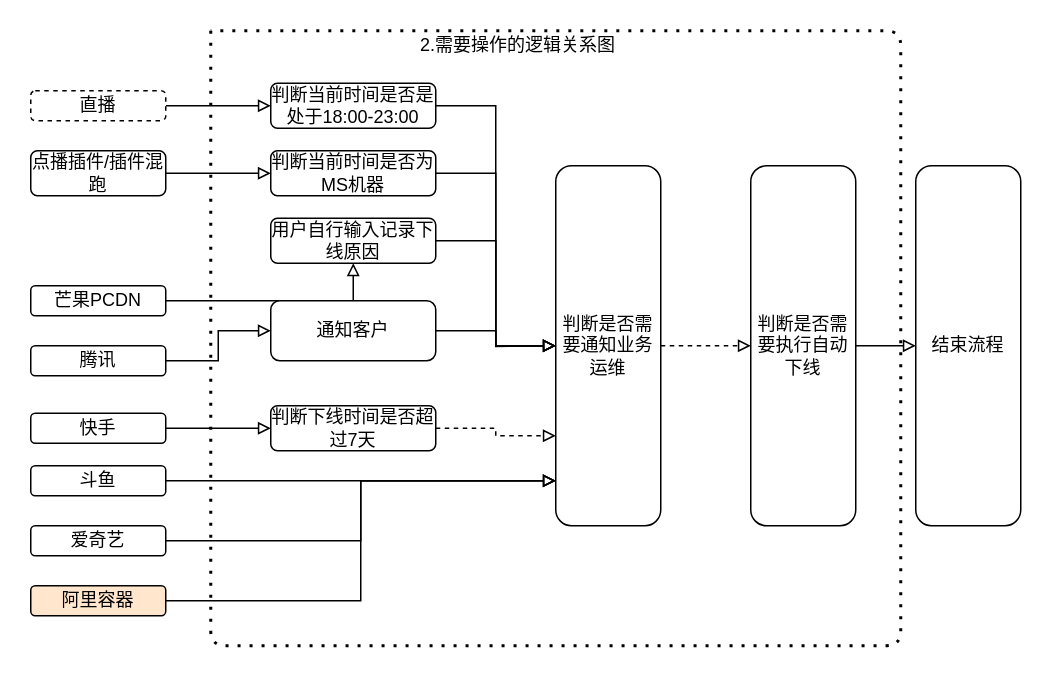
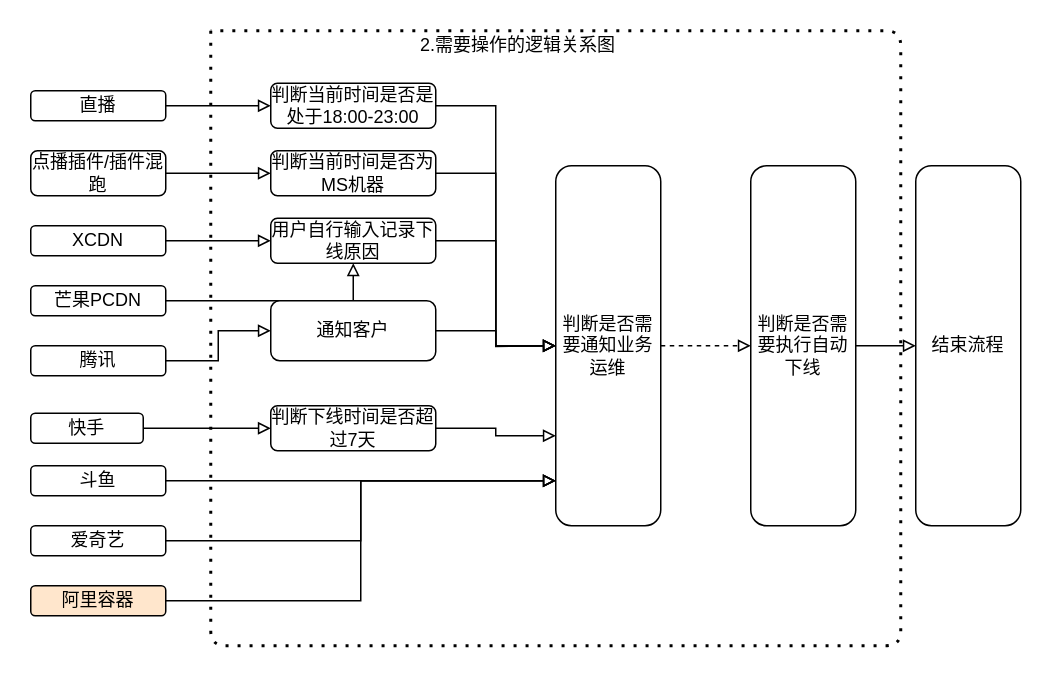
  <mxCell id="0" />
  <mxCell id="1" parent="0" />
  <mxCell id="2" style="edgeStyle=orthogonalEdgeStyle;rounded=0;orthogonalLoop=1;jettySize=auto;html=1;exitX=1;exitY=0.5;exitDx=0;exitDy=0;entryX=0;entryY=0.5;entryDx=0;entryDy=0;endArrow=block;endFill=0;" edge="1" parent="1" source="3" target="23"><mxGeometry relative="1" as="geometry" /></mxCell>
  <mxCell id="3" value="点播插件/插件混跑" style="rounded=1;whiteSpace=wrap;html=1;" vertex="1" parent="1"><mxGeometry x="20" y="100" width="90" height="30" as="geometry" /></mxCell>
  <mxCell id="4" style="edgeStyle=orthogonalEdgeStyle;rounded=0;orthogonalLoop=1;jettySize=auto;html=1;exitX=1;exitY=0.5;exitDx=0;exitDy=0;entryX=0;entryY=0.5;entryDx=0;entryDy=0;endArrow=block;endFill=0;" edge="1" parent="1" source="5" target="21"><mxGeometry relative="1" as="geometry" /></mxCell>
- <mxCell id="5" value="直播" style="rounded=1;whiteSpace=wrap;html=1;dashed=1;" vertex="1" parent="1"><mxGeometry x="20" y="60" width="90" height="20" as="geometry" /></mxCell>
+ <mxCell id="5" value="直播" style="rounded=1;whiteSpace=wrap;html=1;" vertex="1" parent="1"><mxGeometry x="20" y="60" width="90" height="20" as="geometry" /></mxCell>
+ <mxCell id="6" style="edgeStyle=orthogonalEdgeStyle;rounded=0;orthogonalLoop=1;jettySize=auto;html=1;exitX=1;exitY=0.5;exitDx=0;exitDy=0;entryX=0;entryY=0.5;entryDx=0;entryDy=0;endArrow=block;endFill=0;" edge="1" parent="1" source="7" target="25"><mxGeometry relative="1" as="geometry" /></mxCell>
+ <mxCell id="7" value="XCDN" style="rounded=1;whiteSpace=wrap;html=1;" vertex="1" parent="1"><mxGeometry x="20" y="150" width="90" height="20" as="geometry" /></mxCell>
  <mxCell id="8" style="edgeStyle=orthogonalEdgeStyle;rounded=0;orthogonalLoop=1;jettySize=auto;html=1;exitX=1;exitY=0.5;exitDx=0;exitDy=0;endArrow=block;endFill=0;" edge="1" parent="1" source="9" target="25"><mxGeometry relative="1" as="geometry" /></mxCell>
  <mxCell id="9" value="芒果PCDN" style="rounded=1;whiteSpace=wrap;html=1;" vertex="1" parent="1"><mxGeometry x="20" y="190" width="90" height="20" as="geometry" /></mxCell>
  <mxCell id="10" style="edgeStyle=orthogonalEdgeStyle;rounded=0;orthogonalLoop=1;jettySize=auto;html=1;exitX=1;exitY=0.5;exitDx=0;exitDy=0;entryX=0;entryY=0.875;entryDx=0;entryDy=0;entryPerimeter=0;endArrow=block;endFill=0;" edge="1" parent="1" source="11" target="29"><mxGeometry relative="1" as="geometry" /></mxCell>
  <mxCell id="11" value="阿里容器" style="rounded=1;whiteSpace=wrap;html=1;fillColor=#ffe6cc;" vertex="1" parent="1"><mxGeometry x="20" y="390" width="90" height="20" as="geometry" /></mxCell>
  <mxCell id="12" style="edgeStyle=orthogonalEdgeStyle;rounded=0;orthogonalLoop=1;jettySize=auto;html=1;exitX=1;exitY=0.5;exitDx=0;exitDy=0;entryX=0;entryY=0.5;entryDx=0;entryDy=0;endArrow=block;endFill=0;" edge="1" parent="1" source="13" target="27"><mxGeometry relative="1" as="geometry" /></mxCell>
  <mxCell id="13" value="腾讯" style="rounded=1;whiteSpace=wrap;html=1;" vertex="1" parent="1"><mxGeometry x="20" y="230" width="90" height="20" as="geometry" /></mxCell>
  <mxCell id="14" style="edgeStyle=orthogonalEdgeStyle;rounded=0;orthogonalLoop=1;jettySize=auto;html=1;exitX=1;exitY=0.5;exitDx=0;exitDy=0;entryX=0;entryY=0.875;entryDx=0;entryDy=0;entryPerimeter=0;endArrow=block;endFill=0;" edge="1" parent="1" source="15" target="29"><mxGeometry relative="1" as="geometry" /></mxCell>
  <mxCell id="15" value="爱奇艺" style="rounded=1;whiteSpace=wrap;html=1;" vertex="1" parent="1"><mxGeometry x="20" y="350" width="90" height="20" as="geometry" /></mxCell>
  <mxCell id="16" style="edgeStyle=orthogonalEdgeStyle;rounded=0;orthogonalLoop=1;jettySize=auto;html=1;exitX=1;exitY=0.5;exitDx=0;exitDy=0;entryX=0;entryY=0.875;entryDx=0;entryDy=0;entryPerimeter=0;endArrow=block;endFill=0;" edge="1" parent="1" source="17" target="29"><mxGeometry relative="1" as="geometry" /></mxCell>
  <mxCell id="17" value="斗鱼" style="rounded=1;whiteSpace=wrap;html=1;" vertex="1" parent="1"><mxGeometry x="20" y="310" width="90" height="20" as="geometry" /></mxCell>
  <mxCell id="18" style="edgeStyle=orthogonalEdgeStyle;rounded=0;orthogonalLoop=1;jettySize=auto;html=1;exitX=1;exitY=0.5;exitDx=0;exitDy=0;endArrow=block;endFill=0;" edge="1" parent="1" source="19" target="33"><mxGeometry relative="1" as="geometry" /></mxCell>
- <mxCell id="19" value="快手" style="rounded=1;whiteSpace=wrap;html=1;" vertex="1" parent="1"><mxGeometry x="20" y="275" width="90" height="20" as="geometry" /></mxCell>
+ <mxCell id="19" value="快手" style="rounded=1;whiteSpace=wrap;html=1;" vertex="1" parent="1"><mxGeometry x="20" y="275" width="75" height="20" as="geometry" /></mxCell>
  <mxCell id="20" style="edgeStyle=orthogonalEdgeStyle;rounded=0;orthogonalLoop=1;jettySize=auto;html=1;exitX=1;exitY=0.5;exitDx=0;exitDy=0;entryX=0;entryY=0.5;entryDx=0;entryDy=0;endArrow=block;endFill=0;" edge="1" parent="1" source="21" target="29"><mxGeometry relative="1" as="geometry" /></mxCell>
  <mxCell id="21" value="判断当前时间是否是处于18:00-23:00" style="rounded=1;whiteSpace=wrap;html=1;" vertex="1" parent="1"><mxGeometry x="180" y="55" width="110" height="30" as="geometry" /></mxCell>
  <mxCell id="22" style="edgeStyle=orthogonalEdgeStyle;rounded=0;orthogonalLoop=1;jettySize=auto;html=1;exitX=1;exitY=0.5;exitDx=0;exitDy=0;entryX=0;entryY=0.5;entryDx=0;entryDy=0;endArrow=block;endFill=0;" edge="1" parent="1" source="23" target="29"><mxGeometry relative="1" as="geometry" /></mxCell>
  <mxCell id="23" value="判断当前时间是否为MS机器" style="rounded=1;whiteSpace=wrap;html=1;" vertex="1" parent="1"><mxGeometry x="180" y="100" width="110" height="30" as="geometry" /></mxCell>
  <mxCell id="24" style="edgeStyle=orthogonalEdgeStyle;rounded=0;orthogonalLoop=1;jettySize=auto;html=1;exitX=1;exitY=0.5;exitDx=0;exitDy=0;endArrow=block;endFill=0;" edge="1" parent="1" source="25" target="29"><mxGeometry relative="1" as="geometry" /></mxCell>
  <mxCell id="25" value="用户自行输入记录下线原因" style="rounded=1;whiteSpace=wrap;html=1;" vertex="1" parent="1"><mxGeometry x="180" y="145" width="110" height="30" as="geometry" /></mxCell>
  <mxCell id="26" style="edgeStyle=orthogonalEdgeStyle;rounded=0;orthogonalLoop=1;jettySize=auto;html=1;exitX=1;exitY=0.5;exitDx=0;exitDy=0;endArrow=block;endFill=0;" edge="1" parent="1" source="27"><mxGeometry relative="1" as="geometry"><mxPoint x="370" y="230" as="targetPoint" /></mxGeometry></mxCell>
  <mxCell id="27" value="通知客户" style="rounded=1;whiteSpace=wrap;html=1;" vertex="1" parent="1"><mxGeometry x="180" y="200" width="110" height="40" as="geometry" /></mxCell>
  <mxCell id="28" style="edgeStyle=orthogonalEdgeStyle;rounded=0;orthogonalLoop=1;jettySize=auto;html=1;exitX=1;exitY=0.5;exitDx=0;exitDy=0;entryX=0;entryY=0.5;entryDx=0;entryDy=0;endArrow=block;endFill=0;dashed=1;" edge="1" parent="1" source="29" target="31"><mxGeometry relative="1" as="geometry" /></mxCell>
  <mxCell id="29" value="判断是否需要通知业务运维" style="rounded=1;whiteSpace=wrap;html=1;" vertex="1" parent="1"><mxGeometry x="370" y="110" width="70" height="240" as="geometry" /></mxCell>
  <mxCell id="30" style="edgeStyle=orthogonalEdgeStyle;rounded=0;orthogonalLoop=1;jettySize=auto;html=1;exitX=1;exitY=0.5;exitDx=0;exitDy=0;entryX=0;entryY=0.5;entryDx=0;entryDy=0;endArrow=block;endFill=0;" edge="1" parent="1" source="31" target="35"><mxGeometry relative="1" as="geometry" /></mxCell>
  <mxCell id="31" value="判断是否需要执行自动下线" style="rounded=1;whiteSpace=wrap;html=1;" vertex="1" parent="1"><mxGeometry x="500" y="110" width="70" height="240" as="geometry" /></mxCell>
- <mxCell id="32" style="edgeStyle=orthogonalEdgeStyle;rounded=0;orthogonalLoop=1;jettySize=auto;html=1;exitX=1;exitY=0.5;exitDx=0;exitDy=0;entryX=0;entryY=0.75;entryDx=0;entryDy=0;endArrow=block;endFill=0;dashed=1;" edge="1" parent="1" source="33" target="29"><mxGeometry relative="1" as="geometry" /></mxCell>
+ <mxCell id="32" style="edgeStyle=orthogonalEdgeStyle;rounded=0;orthogonalLoop=1;jettySize=auto;html=1;exitX=1;exitY=0.5;exitDx=0;exitDy=0;entryX=0;entryY=0.75;entryDx=0;entryDy=0;endArrow=block;endFill=0;" edge="1" parent="1" source="33" target="29"><mxGeometry relative="1" as="geometry" /></mxCell>
  <mxCell id="33" value="判断下线时间是否超过7天" style="rounded=1;whiteSpace=wrap;html=1;" vertex="1" parent="1"><mxGeometry x="180" y="270" width="110" height="30" as="geometry" /></mxCell>
  <mxCell id="34" value="2.需要操作的逻辑关系图" style="text;html=1;strokeColor=none;fillColor=none;align=center;verticalAlign=middle;whiteSpace=wrap;rounded=0;" vertex="1" parent="1"><mxGeometry x="275" y="20" width="140" height="20" as="geometry" /></mxCell>
  <mxCell id="35" value="结束流程" style="rounded=1;whiteSpace=wrap;html=1;" vertex="1" parent="1"><mxGeometry x="610" y="110" width="70" height="240" as="geometry" /></mxCell>
  <mxCell id="36" value="" style="endArrow=none;dashed=1;html=1;dashPattern=1 3;strokeWidth=2;" edge="1" parent="1"><mxGeometry width="50" height="50" relative="1" as="geometry"><mxPoint x="140" y="20" as="sourcePoint" /><mxPoint x="140" y="20" as="targetPoint" /><Array as="points"><mxPoint x="140" y="430" /><mxPoint x="600" y="430" /><mxPoint x="600" y="20" /></Array></mxGeometry></mxCell>
